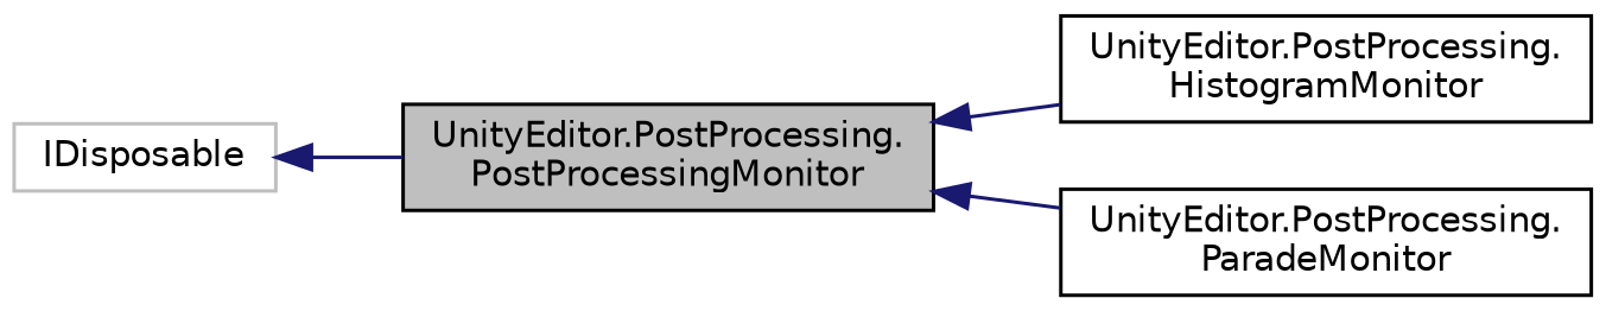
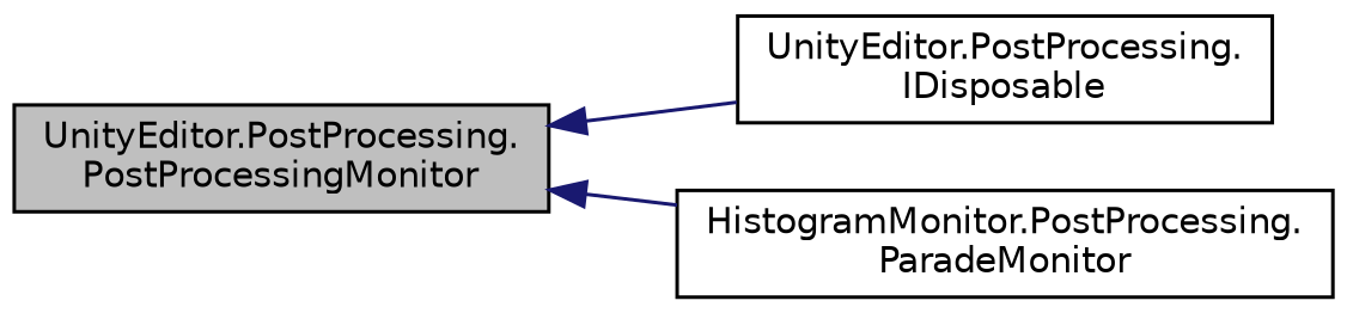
  digraph {
    rankdir=LR
    node [color=black fillcolor=white fontname=Helvetica fontsize=10 shape=record style=filled]
    edge [color=midnightblue dir=back fontname=Helvetica fontsize=10 labelfontname=Helvetica labelfontsize=10 style=solid]
    n1 [fillcolor=grey75 fontcolor=black height=0.2 label="UnityEditor.PostProcessing.\lPostProcessingMonitor" width=0.4]
-   n2 [height=0.2 label="UnityEditor.PostProcessing.\lHistogramMonitor" width=0.4]
-   n3 [height=0.2 label="UnityEditor.PostProcessing.\lParadeMonitor" width=0.4]
-   n4 [color=grey75 height=0.2 label=IDisposable width=0.4]
+   n2 [height=0.2 label="UnityEditor.PostProcessing.\lIDisposable" width=0.4]
+   n3 [height=0.2 label="HistogramMonitor.PostProcessing.\lParadeMonitor" width=0.4]
    n1 -> n2
    n1 -> n3
-   n4 -> n1
  }
